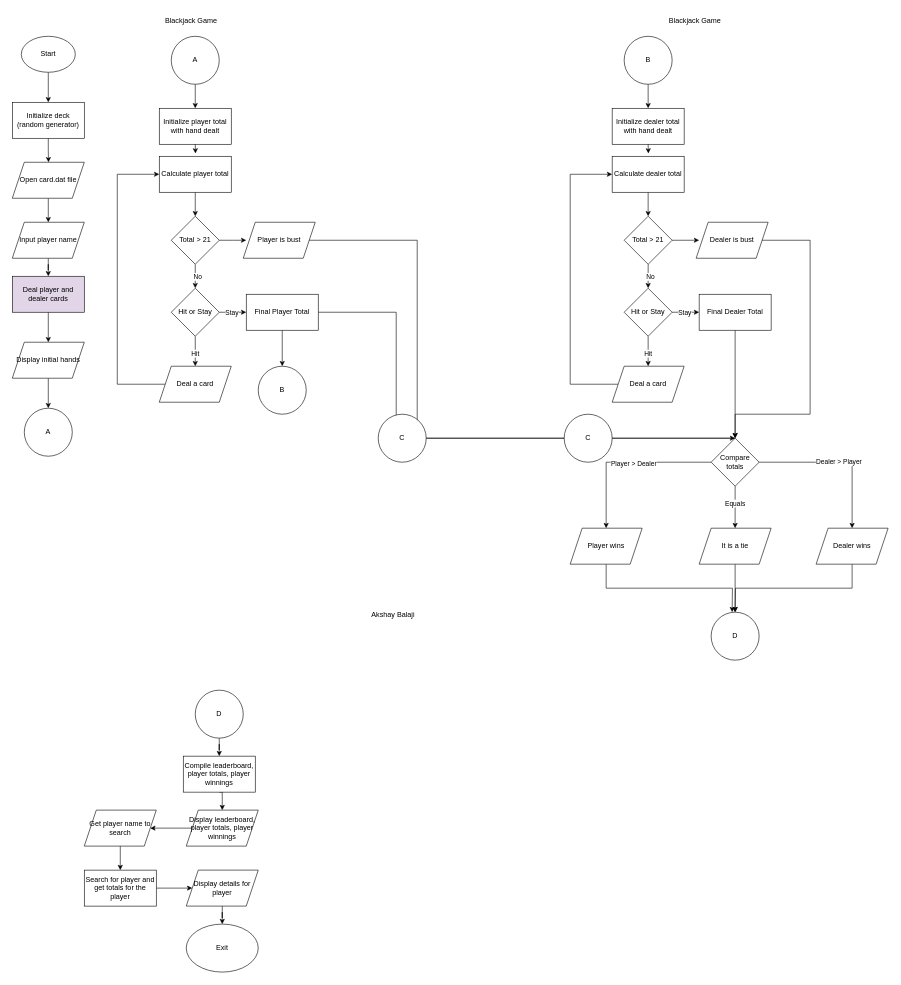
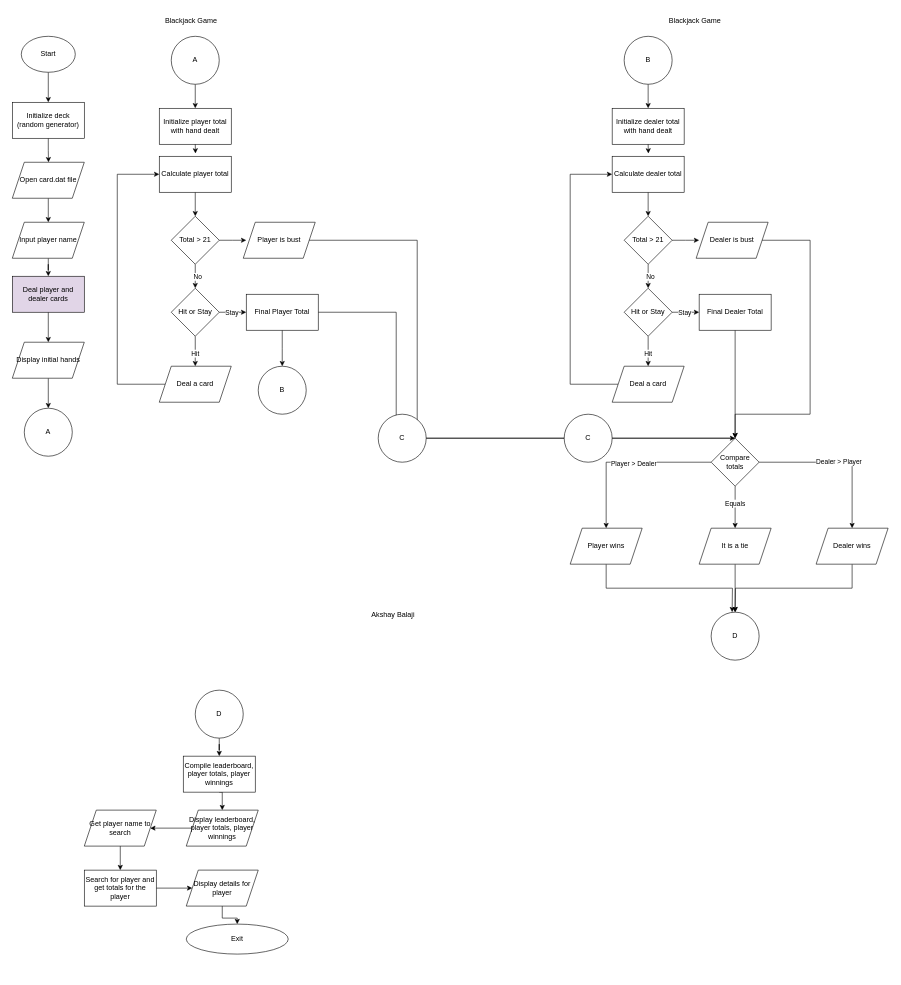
  <mxCell id="0" />
  <mxCell id="1" parent="0" />
  <mxCell id="2" style="edgeStyle=orthogonalEdgeStyle;rounded=0;orthogonalLoop=1;jettySize=auto;html=1;exitX=0.5;exitY=1;exitDx=0;exitDy=0;" edge="1" parent="1" source="3" target="5"><mxGeometry relative="1" as="geometry" /></mxCell>
  <mxCell id="3" value="Start" style="ellipse;whiteSpace=wrap;html=1;" vertex="1" parent="1"><mxGeometry x="35" y="60" width="90" height="60" as="geometry" /></mxCell>
  <mxCell id="4" style="edgeStyle=orthogonalEdgeStyle;rounded=0;orthogonalLoop=1;jettySize=auto;html=1;exitX=0.5;exitY=1;exitDx=0;exitDy=0;" edge="1" parent="1" source="5"><mxGeometry relative="1" as="geometry"><mxPoint x="80.333" y="270" as="targetPoint" /></mxGeometry></mxCell>
  <mxCell id="5" value="Initialize deck (random generator)" style="rounded=0;whiteSpace=wrap;html=1;" vertex="1" parent="1"><mxGeometry x="20" y="170" width="120" height="60" as="geometry" /></mxCell>
  <mxCell id="6" style="edgeStyle=orthogonalEdgeStyle;rounded=0;orthogonalLoop=1;jettySize=auto;html=1;exitX=0.5;exitY=1;exitDx=0;exitDy=0;" edge="1" parent="1" source="7" target="11"><mxGeometry relative="1" as="geometry" /></mxCell>
  <mxCell id="7" value="Open card.dat file" style="shape=parallelogram;perimeter=parallelogramPerimeter;whiteSpace=wrap;html=1;fixedSize=1;" vertex="1" parent="1"><mxGeometry x="20" y="270" width="120" height="60" as="geometry" /></mxCell>
  <mxCell id="8" style="edgeStyle=orthogonalEdgeStyle;rounded=0;orthogonalLoop=1;jettySize=auto;html=1;exitX=0.5;exitY=1;exitDx=0;exitDy=0;entryX=0.5;entryY=0;entryDx=0;entryDy=0;" edge="1" parent="1" source="9" target="13"><mxGeometry relative="1" as="geometry" /></mxCell>
  <mxCell id="9" value="Deal player and dealer cards" style="rounded=0;whiteSpace=wrap;html=1;fillColor=#e1d5e7;" vertex="1" parent="1"><mxGeometry x="20" y="460" width="120" height="60" as="geometry" /></mxCell>
  <mxCell id="10" style="edgeStyle=orthogonalEdgeStyle;rounded=0;orthogonalLoop=1;jettySize=auto;html=1;exitX=0.5;exitY=1;exitDx=0;exitDy=0;" edge="1" parent="1" source="11" target="9"><mxGeometry relative="1" as="geometry" /></mxCell>
  <mxCell id="11" value="Input player name" style="shape=parallelogram;perimeter=parallelogramPerimeter;whiteSpace=wrap;html=1;fixedSize=1;" vertex="1" parent="1"><mxGeometry x="20" y="370" width="120" height="60" as="geometry" /></mxCell>
  <mxCell id="12" style="edgeStyle=orthogonalEdgeStyle;rounded=0;orthogonalLoop=1;jettySize=auto;html=1;exitX=0.5;exitY=1;exitDx=0;exitDy=0;entryX=0.5;entryY=0;entryDx=0;entryDy=0;" edge="1" parent="1" source="13" target="14"><mxGeometry relative="1" as="geometry" /></mxCell>
  <mxCell id="13" value="Display initial hands" style="shape=parallelogram;perimeter=parallelogramPerimeter;whiteSpace=wrap;html=1;fixedSize=1;" vertex="1" parent="1"><mxGeometry x="20" y="570" width="120" height="60" as="geometry" /></mxCell>
  <mxCell id="14" value="A" style="ellipse;whiteSpace=wrap;html=1;aspect=fixed;" vertex="1" parent="1"><mxGeometry x="40" y="680" width="80" height="80" as="geometry" /></mxCell>
  <mxCell id="15" style="edgeStyle=orthogonalEdgeStyle;rounded=0;orthogonalLoop=1;jettySize=auto;html=1;exitX=0.5;exitY=1;exitDx=0;exitDy=0;entryX=0.5;entryY=0;entryDx=0;entryDy=0;" edge="1" parent="1" source="16" target="17"><mxGeometry relative="1" as="geometry" /></mxCell>
  <mxCell id="16" value="A" style="ellipse;whiteSpace=wrap;html=1;aspect=fixed;" vertex="1" parent="1"><mxGeometry x="285" y="60" width="80" height="80" as="geometry" /></mxCell>
  <mxCell id="17" value="Initialize player total with hand dealt" style="rounded=0;whiteSpace=wrap;html=1;" vertex="1" parent="1"><mxGeometry x="265" y="180" width="120" height="60" as="geometry" /></mxCell>
  <mxCell id="18" value="" style="edgeStyle=orthogonalEdgeStyle;rounded=0;orthogonalLoop=1;jettySize=auto;html=1;" edge="1" parent="1" source="22" target="25"><mxGeometry relative="1" as="geometry" /></mxCell>
  <mxCell id="19" value="Stay" style="edgeLabel;html=1;align=center;verticalAlign=middle;resizable=0;points=[];" connectable="0" vertex="1" parent="18"><mxGeometry x="-0.111" relative="1" as="geometry"><mxPoint as="offset" /></mxGeometry></mxCell>
  <mxCell id="20" style="edgeStyle=orthogonalEdgeStyle;rounded=0;orthogonalLoop=1;jettySize=auto;html=1;" edge="1" parent="1" source="22" target="27"><mxGeometry relative="1" as="geometry" /></mxCell>
  <mxCell id="21" value="Hit" style="edgeLabel;html=1;align=center;verticalAlign=middle;resizable=0;points=[];" connectable="0" vertex="1" parent="20"><mxGeometry x="0.107" y="-1" relative="1" as="geometry"><mxPoint as="offset" /></mxGeometry></mxCell>
  <mxCell id="22" value="Hit or Stay" style="rhombus;whiteSpace=wrap;html=1;" vertex="1" parent="1"><mxGeometry x="285" y="480" width="80" height="80" as="geometry" /></mxCell>
  <mxCell id="23" style="edgeStyle=orthogonalEdgeStyle;rounded=0;orthogonalLoop=1;jettySize=auto;html=1;" edge="1" parent="1" source="25"><mxGeometry relative="1" as="geometry"><mxPoint x="470" y="610" as="targetPoint" /></mxGeometry></mxCell>
  <mxCell id="24" style="edgeStyle=orthogonalEdgeStyle;rounded=0;orthogonalLoop=1;jettySize=auto;html=1;exitX=1;exitY=0.5;exitDx=0;exitDy=0;entryX=0.5;entryY=0;entryDx=0;entryDy=0;endArrow=none;" edge="1" parent="1" source="25" target="62"><mxGeometry relative="1" as="geometry"><Array as="points"><mxPoint x="660" y="520" /><mxPoint x="660" y="730" /></Array></mxGeometry></mxCell>
  <mxCell id="25" value="Final Player Total" style="whiteSpace=wrap;html=1;" vertex="1" parent="1"><mxGeometry x="410" y="490" width="120" height="60" as="geometry" /></mxCell>
  <mxCell id="26" style="edgeStyle=orthogonalEdgeStyle;rounded=0;orthogonalLoop=1;jettySize=auto;html=1;exitX=0;exitY=0.5;exitDx=0;exitDy=0;entryX=0;entryY=0.5;entryDx=0;entryDy=0;" edge="1" parent="1" source="27" target="33"><mxGeometry relative="1" as="geometry"><mxPoint x="205" y="310" as="targetPoint" /><Array as="points"><mxPoint x="195" y="640" /><mxPoint x="195" y="290" /></Array></mxGeometry></mxCell>
  <mxCell id="27" value="Deal a card" style="shape=parallelogram;perimeter=parallelogramPerimeter;whiteSpace=wrap;html=1;fixedSize=1;" vertex="1" parent="1"><mxGeometry x="265" y="610" width="120" height="60" as="geometry" /></mxCell>
  <mxCell id="28" style="edgeStyle=orthogonalEdgeStyle;rounded=0;orthogonalLoop=1;jettySize=auto;html=1;exitX=0.5;exitY=1;exitDx=0;exitDy=0;entryX=0.5;entryY=0;entryDx=0;entryDy=0;" edge="1" parent="1" source="31" target="22"><mxGeometry relative="1" as="geometry" /></mxCell>
  <mxCell id="29" value="No" style="edgeLabel;html=1;align=center;verticalAlign=middle;resizable=0;points=[];" connectable="0" vertex="1" parent="28"><mxGeometry x="-0.017" y="3" relative="1" as="geometry"><mxPoint as="offset" /></mxGeometry></mxCell>
  <mxCell id="30" value="" style="edgeStyle=orthogonalEdgeStyle;rounded=0;orthogonalLoop=1;jettySize=auto;html=1;" edge="1" parent="1" source="31"><mxGeometry relative="1" as="geometry"><mxPoint x="410" y="400" as="targetPoint" /></mxGeometry></mxCell>
  <mxCell id="31" value="Total &amp;gt; 21" style="rhombus;whiteSpace=wrap;html=1;" vertex="1" parent="1"><mxGeometry x="285" y="360" width="80" height="80" as="geometry" /></mxCell>
  <mxCell id="32" style="edgeStyle=orthogonalEdgeStyle;rounded=0;orthogonalLoop=1;jettySize=auto;html=1;" edge="1" parent="1" source="33" target="31"><mxGeometry relative="1" as="geometry" /></mxCell>
  <mxCell id="33" value="Calculate player total" style="rounded=0;whiteSpace=wrap;html=1;" vertex="1" parent="1"><mxGeometry x="265" y="260" width="120" height="60" as="geometry" /></mxCell>
  <mxCell id="34" style="edgeStyle=orthogonalEdgeStyle;rounded=0;orthogonalLoop=1;jettySize=auto;html=1;exitX=0.5;exitY=1;exitDx=0;exitDy=0;entryX=0.503;entryY=-0.078;entryDx=0;entryDy=0;entryPerimeter=0;" edge="1" parent="1" source="17" target="33"><mxGeometry relative="1" as="geometry" /></mxCell>
  <mxCell id="35" value="Player is bust" style="shape=parallelogram;perimeter=parallelogramPerimeter;whiteSpace=wrap;html=1;fixedSize=1;" vertex="1" parent="1"><mxGeometry x="405" y="370" width="120" height="60" as="geometry" /></mxCell>
  <mxCell id="36" value="B" style="ellipse;whiteSpace=wrap;html=1;aspect=fixed;" vertex="1" parent="1"><mxGeometry x="430" y="610" width="80" height="80" as="geometry" /></mxCell>
  <mxCell id="37" style="edgeStyle=orthogonalEdgeStyle;rounded=0;orthogonalLoop=1;jettySize=auto;html=1;exitX=0.5;exitY=1;exitDx=0;exitDy=0;entryX=0.5;entryY=0;entryDx=0;entryDy=0;" edge="1" parent="1" source="38" target="39"><mxGeometry relative="1" as="geometry" /></mxCell>
  <mxCell id="38" value="B" style="ellipse;whiteSpace=wrap;html=1;aspect=fixed;" vertex="1" parent="1"><mxGeometry x="1040" y="60" width="80" height="80" as="geometry" /></mxCell>
  <mxCell id="39" value="Initialize dealer total with hand dealt" style="rounded=0;whiteSpace=wrap;html=1;" vertex="1" parent="1"><mxGeometry x="1020" y="180" width="120" height="60" as="geometry" /></mxCell>
  <mxCell id="40" value="" style="edgeStyle=orthogonalEdgeStyle;rounded=0;orthogonalLoop=1;jettySize=auto;html=1;" edge="1" parent="1" source="44" target="46"><mxGeometry relative="1" as="geometry" /></mxCell>
  <mxCell id="41" value="Stay" style="edgeLabel;html=1;align=center;verticalAlign=middle;resizable=0;points=[];" connectable="0" vertex="1" parent="40"><mxGeometry x="-0.111" relative="1" as="geometry"><mxPoint as="offset" /></mxGeometry></mxCell>
  <mxCell id="42" style="edgeStyle=orthogonalEdgeStyle;rounded=0;orthogonalLoop=1;jettySize=auto;html=1;" edge="1" parent="1" source="44" target="48"><mxGeometry relative="1" as="geometry" /></mxCell>
  <mxCell id="43" value="Hit" style="edgeLabel;html=1;align=center;verticalAlign=middle;resizable=0;points=[];" connectable="0" vertex="1" parent="42"><mxGeometry x="0.107" y="-1" relative="1" as="geometry"><mxPoint as="offset" /></mxGeometry></mxCell>
  <mxCell id="44" value="Hit or Stay" style="rhombus;whiteSpace=wrap;html=1;" vertex="1" parent="1"><mxGeometry x="1040" y="480" width="80" height="80" as="geometry" /></mxCell>
  <mxCell id="45" style="edgeStyle=orthogonalEdgeStyle;rounded=0;orthogonalLoop=1;jettySize=auto;html=1;entryX=0.5;entryY=0;entryDx=0;entryDy=0;" edge="1" parent="1" source="46" target="62"><mxGeometry relative="1" as="geometry"><mxPoint x="1225" y="610" as="targetPoint" /></mxGeometry></mxCell>
  <mxCell id="46" value="Final Dealer Total" style="whiteSpace=wrap;html=1;" vertex="1" parent="1"><mxGeometry x="1165" y="490" width="120" height="60" as="geometry" /></mxCell>
  <mxCell id="47" style="edgeStyle=orthogonalEdgeStyle;rounded=0;orthogonalLoop=1;jettySize=auto;html=1;exitX=0;exitY=0.5;exitDx=0;exitDy=0;entryX=0;entryY=0.5;entryDx=0;entryDy=0;" edge="1" parent="1" source="48" target="54"><mxGeometry relative="1" as="geometry"><mxPoint x="960" y="310" as="targetPoint" /><Array as="points"><mxPoint x="950" y="640" /><mxPoint x="950" y="290" /></Array></mxGeometry></mxCell>
  <mxCell id="48" value="Deal a card" style="shape=parallelogram;perimeter=parallelogramPerimeter;whiteSpace=wrap;html=1;fixedSize=1;" vertex="1" parent="1"><mxGeometry x="1020" y="610" width="120" height="60" as="geometry" /></mxCell>
  <mxCell id="49" style="edgeStyle=orthogonalEdgeStyle;rounded=0;orthogonalLoop=1;jettySize=auto;html=1;exitX=0.5;exitY=1;exitDx=0;exitDy=0;entryX=0.5;entryY=0;entryDx=0;entryDy=0;" edge="1" parent="1" source="52" target="44"><mxGeometry relative="1" as="geometry" /></mxCell>
  <mxCell id="50" value="No" style="edgeLabel;html=1;align=center;verticalAlign=middle;resizable=0;points=[];" connectable="0" vertex="1" parent="49"><mxGeometry x="-0.017" y="3" relative="1" as="geometry"><mxPoint as="offset" /></mxGeometry></mxCell>
  <mxCell id="51" value="" style="edgeStyle=orthogonalEdgeStyle;rounded=0;orthogonalLoop=1;jettySize=auto;html=1;" edge="1" parent="1" source="52"><mxGeometry relative="1" as="geometry"><mxPoint x="1165" y="400" as="targetPoint" /></mxGeometry></mxCell>
  <mxCell id="52" value="Total &amp;gt; 21" style="rhombus;whiteSpace=wrap;html=1;" vertex="1" parent="1"><mxGeometry x="1040" y="360" width="80" height="80" as="geometry" /></mxCell>
  <mxCell id="53" style="edgeStyle=orthogonalEdgeStyle;rounded=0;orthogonalLoop=1;jettySize=auto;html=1;" edge="1" parent="1" source="54" target="52"><mxGeometry relative="1" as="geometry" /></mxCell>
  <mxCell id="54" value="Calculate dealer total" style="rounded=0;whiteSpace=wrap;html=1;" vertex="1" parent="1"><mxGeometry x="1020" y="260" width="120" height="60" as="geometry" /></mxCell>
  <mxCell id="55" style="edgeStyle=orthogonalEdgeStyle;rounded=0;orthogonalLoop=1;jettySize=auto;html=1;exitX=0.5;exitY=1;exitDx=0;exitDy=0;entryX=0.503;entryY=-0.078;entryDx=0;entryDy=0;entryPerimeter=0;" edge="1" parent="1" source="39" target="54"><mxGeometry relative="1" as="geometry" /></mxCell>
  <mxCell id="56" value="Dealer is bust" style="shape=parallelogram;perimeter=parallelogramPerimeter;whiteSpace=wrap;html=1;fixedSize=1;" vertex="1" parent="1"><mxGeometry x="1160" y="370" width="120" height="60" as="geometry" /></mxCell>
  <mxCell id="57" style="edgeStyle=orthogonalEdgeStyle;rounded=0;orthogonalLoop=1;jettySize=auto;html=1;entryX=0.5;entryY=0;entryDx=0;entryDy=0;" edge="1" parent="1" source="62" target="66"><mxGeometry relative="1" as="geometry" /></mxCell>
  <mxCell id="58" value="Player &amp;gt; Dealer" style="edgeLabel;html=1;align=center;verticalAlign=middle;resizable=0;points=[];" connectable="0" vertex="1" parent="57"><mxGeometry x="-0.087" y="2" relative="1" as="geometry"><mxPoint as="offset" /></mxGeometry></mxCell>
  <mxCell id="59" value="Dealer &amp;gt; Player" style="edgeStyle=orthogonalEdgeStyle;rounded=0;orthogonalLoop=1;jettySize=auto;html=1;exitX=1;exitY=0.5;exitDx=0;exitDy=0;" edge="1" parent="1" source="62" target="70"><mxGeometry relative="1" as="geometry" /></mxCell>
  <mxCell id="60" style="edgeStyle=orthogonalEdgeStyle;rounded=0;orthogonalLoop=1;jettySize=auto;html=1;exitX=0.5;exitY=1;exitDx=0;exitDy=0;" edge="1" parent="1" source="62" target="68"><mxGeometry relative="1" as="geometry" /></mxCell>
  <mxCell id="61" value="Equals" style="edgeLabel;html=1;align=center;verticalAlign=middle;resizable=0;points=[];" connectable="0" vertex="1" parent="60"><mxGeometry x="-0.201" y="-1" relative="1" as="geometry"><mxPoint as="offset" /></mxGeometry></mxCell>
  <mxCell id="62" value="Compare totals" style="rhombus;whiteSpace=wrap;html=1;" vertex="1" parent="1"><mxGeometry x="1185" y="730" width="80" height="80" as="geometry" /></mxCell>
  <mxCell id="63" style="edgeStyle=orthogonalEdgeStyle;rounded=0;orthogonalLoop=1;jettySize=auto;html=1;exitX=1;exitY=0.5;exitDx=0;exitDy=0;entryX=0.5;entryY=0;entryDx=0;entryDy=0;" edge="1" parent="1" source="35" target="62"><mxGeometry relative="1" as="geometry"><mxPoint x="695" y="440" as="sourcePoint" /><Array as="points"><mxPoint x="695" y="400" /><mxPoint x="695" y="730" /></Array></mxGeometry></mxCell>
  <mxCell id="64" style="edgeStyle=orthogonalEdgeStyle;rounded=0;orthogonalLoop=1;jettySize=auto;html=1;exitX=1;exitY=0.5;exitDx=0;exitDy=0;entryX=0.5;entryY=0;entryDx=0;entryDy=0;" edge="1" parent="1" source="56" target="62"><mxGeometry relative="1" as="geometry"><mxPoint x="1350" y="440" as="sourcePoint" /><Array as="points"><mxPoint x="1350" y="400" /><mxPoint x="1350" y="690" /><mxPoint x="1225" y="690" /></Array></mxGeometry></mxCell>
  <mxCell id="65" style="edgeStyle=orthogonalEdgeStyle;rounded=0;orthogonalLoop=1;jettySize=auto;html=1;exitX=0.5;exitY=1;exitDx=0;exitDy=0;" edge="1" parent="1" source="66"><mxGeometry relative="1" as="geometry"><mxPoint x="1220" y="1020" as="targetPoint" /></mxGeometry></mxCell>
  <mxCell id="66" value="Player wins" style="shape=parallelogram;perimeter=parallelogramPerimeter;whiteSpace=wrap;html=1;fixedSize=1;" vertex="1" parent="1"><mxGeometry x="950" y="880" width="120" height="60" as="geometry" /></mxCell>
  <mxCell id="67" style="edgeStyle=orthogonalEdgeStyle;rounded=0;orthogonalLoop=1;jettySize=auto;html=1;exitX=0.5;exitY=1;exitDx=0;exitDy=0;entryX=0.5;entryY=0;entryDx=0;entryDy=0;" edge="1" parent="1" source="68"><mxGeometry relative="1" as="geometry"><mxPoint x="1225" y="1020" as="targetPoint" /></mxGeometry></mxCell>
  <mxCell id="68" value="It is a tie" style="shape=parallelogram;perimeter=parallelogramPerimeter;whiteSpace=wrap;html=1;fixedSize=1;" vertex="1" parent="1"><mxGeometry x="1165" y="880" width="120" height="60" as="geometry" /></mxCell>
  <mxCell id="69" style="edgeStyle=orthogonalEdgeStyle;rounded=0;orthogonalLoop=1;jettySize=auto;html=1;exitX=0.5;exitY=1;exitDx=0;exitDy=0;entryX=0.5;entryY=0;entryDx=0;entryDy=0;" edge="1" parent="1" source="70"><mxGeometry relative="1" as="geometry"><mxPoint x="1225" y="1020" as="targetPoint" /></mxGeometry></mxCell>
  <mxCell id="70" value="Dealer wins" style="shape=parallelogram;perimeter=parallelogramPerimeter;whiteSpace=wrap;html=1;fixedSize=1;" vertex="1" parent="1"><mxGeometry x="1360" y="880" width="120" height="60" as="geometry" /></mxCell>
  <mxCell id="71" value="Blackjack Game&amp;nbsp;" style="text;html=1;align=center;verticalAlign=middle;whiteSpace=wrap;rounded=0;" vertex="1" parent="1"><mxGeometry x="250" y="20" width="140" height="30" as="geometry" /></mxCell>
  <mxCell id="72" value="Blackjack Game&amp;nbsp;" style="text;html=1;align=center;verticalAlign=middle;whiteSpace=wrap;rounded=0;" vertex="1" parent="1"><mxGeometry x="1090" y="20" width="140" height="30" as="geometry" /></mxCell>
  <mxCell id="73" value="Akshay Balaji" style="text;html=1;align=center;verticalAlign=middle;whiteSpace=wrap;rounded=0;" vertex="1" parent="1"><mxGeometry x="600" y="1010" width="110" height="30" as="geometry" /></mxCell>
  <mxCell id="74" style="edgeStyle=orthogonalEdgeStyle;rounded=0;orthogonalLoop=1;jettySize=auto;html=1;exitX=0.5;exitY=1;exitDx=0;exitDy=0;entryX=0.5;entryY=0;entryDx=0;entryDy=0;" edge="1" parent="1" source="75" target="77"><mxGeometry relative="1" as="geometry" /></mxCell>
  <mxCell id="75" value="Compile leaderboard, player totals, player winnings" style="rounded=0;whiteSpace=wrap;html=1;" vertex="1" parent="1"><mxGeometry x="305" y="1260" width="120" height="60" as="geometry" /></mxCell>
  <mxCell id="76" style="edgeStyle=orthogonalEdgeStyle;rounded=0;orthogonalLoop=1;jettySize=auto;html=1;exitX=0;exitY=0.5;exitDx=0;exitDy=0;entryX=1;entryY=0.5;entryDx=0;entryDy=0;" edge="1" parent="1" source="77" target="79"><mxGeometry relative="1" as="geometry" /></mxCell>
  <mxCell id="77" value="Display leaderboard, player totals, player winnings" style="shape=parallelogram;perimeter=parallelogramPerimeter;whiteSpace=wrap;html=1;fixedSize=1;" vertex="1" parent="1"><mxGeometry x="310" y="1350" width="120" height="60" as="geometry" /></mxCell>
  <mxCell id="78" style="edgeStyle=orthogonalEdgeStyle;rounded=0;orthogonalLoop=1;jettySize=auto;html=1;exitX=0.5;exitY=1;exitDx=0;exitDy=0;entryX=0.5;entryY=0;entryDx=0;entryDy=0;" edge="1" parent="1" source="79" target="81"><mxGeometry relative="1" as="geometry" /></mxCell>
  <mxCell id="79" value="Get player name to search" style="shape=parallelogram;perimeter=parallelogramPerimeter;whiteSpace=wrap;html=1;fixedSize=1;" vertex="1" parent="1"><mxGeometry x="140" y="1350" width="120" height="60" as="geometry" /></mxCell>
  <mxCell id="80" style="edgeStyle=orthogonalEdgeStyle;rounded=0;orthogonalLoop=1;jettySize=auto;html=1;entryX=0;entryY=0.5;entryDx=0;entryDy=0;" edge="1" parent="1" source="81" target="83"><mxGeometry relative="1" as="geometry" /></mxCell>
  <mxCell id="81" value="Search for player and get totals for the player" style="rounded=0;whiteSpace=wrap;html=1;" vertex="1" parent="1"><mxGeometry x="140" y="1450" width="120" height="60" as="geometry" /></mxCell>
  <mxCell id="82" style="edgeStyle=orthogonalEdgeStyle;rounded=0;orthogonalLoop=1;jettySize=auto;html=1;entryX=0.5;entryY=0;entryDx=0;entryDy=0;" edge="1" parent="1" source="83" target="84"><mxGeometry relative="1" as="geometry" /></mxCell>
  <mxCell id="83" value="Display details for player" style="shape=parallelogram;perimeter=parallelogramPerimeter;whiteSpace=wrap;html=1;fixedSize=1;" vertex="1" parent="1"><mxGeometry x="310" y="1450" width="120" height="60" as="geometry" /></mxCell>
- <mxCell id="84" value="Exit" style="ellipse;whiteSpace=wrap;html=1;" vertex="1" parent="1"><mxGeometry x="310" y="1540" width="120" height="80" as="geometry" /></mxCell>
+ <mxCell id="84" value="Exit" style="ellipse;whiteSpace=wrap;html=1;" vertex="1" parent="1"><mxGeometry x="310" y="1540" width="170" height="50" as="geometry" /></mxCell>
  <mxCell id="85" value="C" style="ellipse;whiteSpace=wrap;html=1;aspect=fixed;" vertex="1" parent="1"><mxGeometry x="630" y="690" width="80" height="80" as="geometry" /></mxCell>
  <mxCell id="86" value="C" style="ellipse;whiteSpace=wrap;html=1;aspect=fixed;" vertex="1" parent="1"><mxGeometry x="940" y="690" width="80" height="80" as="geometry" /></mxCell>
  <mxCell id="87" value="D" style="ellipse;whiteSpace=wrap;html=1;aspect=fixed;" vertex="1" parent="1"><mxGeometry x="1185" y="1020" width="80" height="80" as="geometry" /></mxCell>
  <mxCell id="88" style="edgeStyle=orthogonalEdgeStyle;rounded=0;orthogonalLoop=1;jettySize=auto;html=1;entryX=0.5;entryY=0;entryDx=0;entryDy=0;" edge="1" parent="1" source="89" target="75"><mxGeometry relative="1" as="geometry" /></mxCell>
  <mxCell id="89" value="D" style="ellipse;whiteSpace=wrap;html=1;aspect=fixed;" vertex="1" parent="1"><mxGeometry x="325" y="1150" width="80" height="80" as="geometry" /></mxCell>
